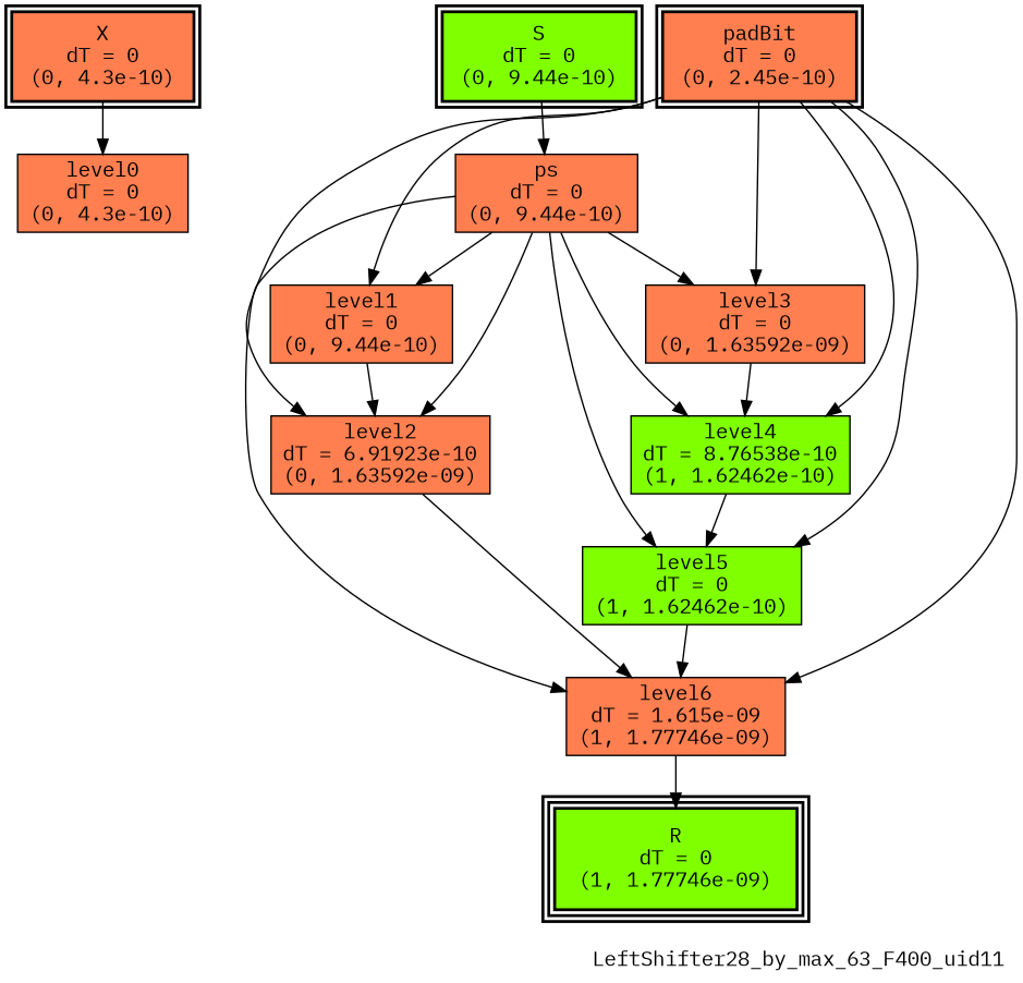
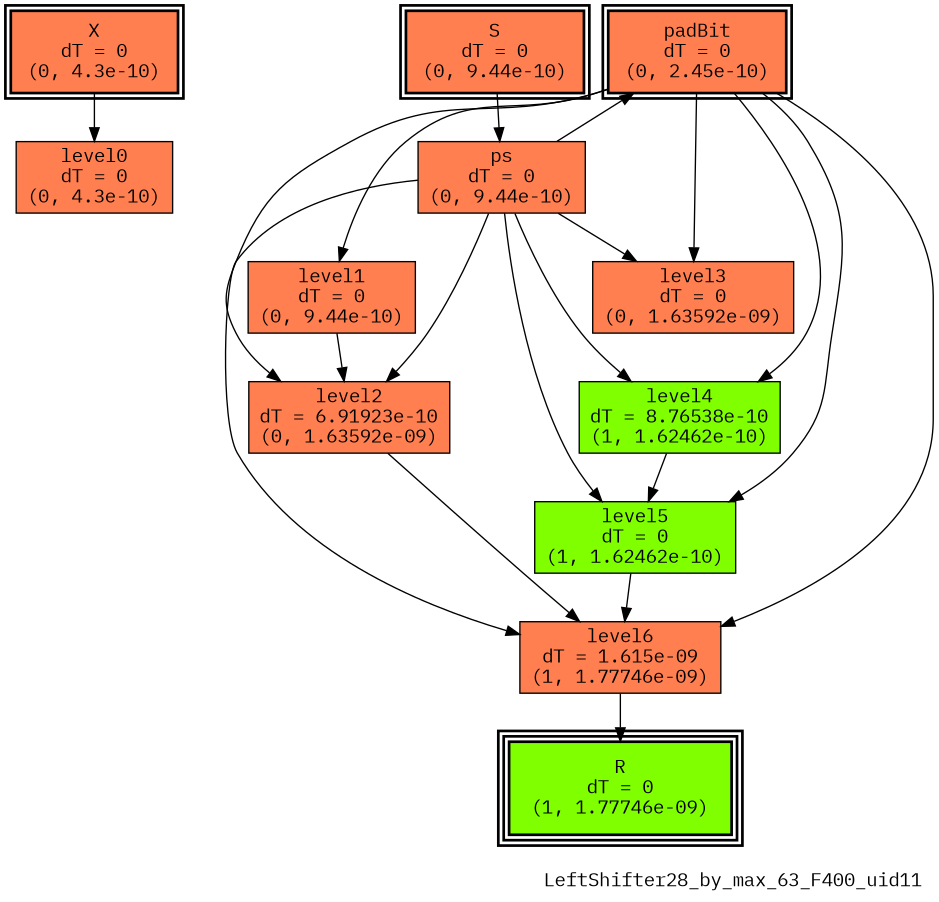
  digraph {
    fontname="IBM Plex Mono"
    label=LeftShifter28_by_max_63_F400_uid11
    labeljust=right
    labelloc=bottom
    nodesep=0.25
    ranksep=0.5
    node [color=black fillcolor=coral fontname="IBM Plex Mono" peripheries=1 shape=box style=filled]
    edge [arrowhead=normal arrowsize=1.0 arrowtail=normal color=black dir=forward fontname="IBM Plex Mono"]
    n1 [label="X\ndT = 0\n(0, 4.3e-10)" peripheries=2 style="bold, filled"]
-   n2 [fillcolor=chartreuse label="S\ndT = 0\n(0, 9.44e-10)" peripheries=2 style="bold, filled"]
+   n2 [label="S\ndT = 0\n(0, 9.44e-10)" peripheries=2 style="bold, filled"]
    n3 [label="padBit\ndT = 0\n(0, 2.45e-10)" peripheries=2 style="bold, filled"]
    n4 [fillcolor=chartreuse label="R\ndT = 0\n(1, 1.77746e-09)" peripheries=3 style="bold, filled"]
    n5 [label="level0\ndT = 0\n(0, 4.3e-10)"]
    n6 [label="ps\ndT = 0\n(0, 9.44e-10)"]
    n7 [label="level1\ndT = 0\n(0, 9.44e-10)"]
    n8 [label="level2\ndT = 6.91923e-10\n(0, 1.63592e-09)"]
    n9 [label="level3\ndT = 0\n(0, 1.63592e-09)"]
    n10 [fillcolor=chartreuse label="level4\ndT = 8.76538e-10\n(1, 1.62462e-10)"]
    n11 [fillcolor=chartreuse label="level5\ndT = 0\n(1, 1.62462e-10)"]
    n12 [label="level6\ndT = 1.615e-09\n(1, 1.77746e-09)"]
    subgraph sub_1 {
      rank=same
      n1
      n2
      n3
    }
    subgraph sub_2 {
      rank=same
      n4
    }
    n1 -> n5
    n2 -> n6
    n3 -> n7
    n3 -> n8
    n3 -> n9
    n3 -> n10
    n3 -> n11
    n3 -> n12
-   n6 -> n7
+   n6 -> n3
    n6 -> n8
    n6 -> n9
    n6 -> n10
    n6 -> n11
    n6 -> n12
    n7 -> n8
    n8 -> n12
-   n9 -> n10
    n10 -> n11
    n11 -> n12
    n12 -> n4
  }
